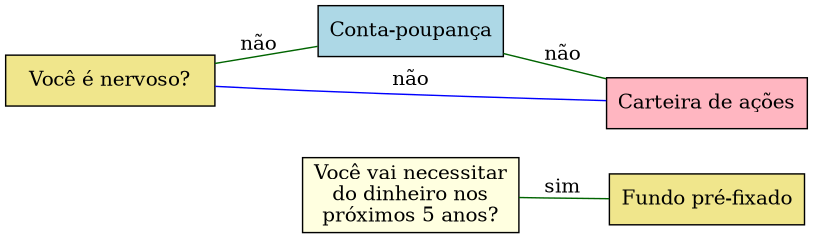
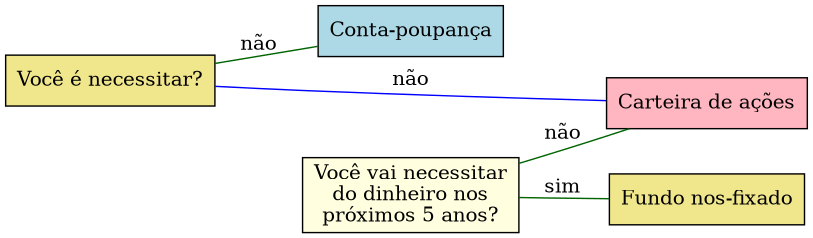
  graph {
    rankdir=LR
    node [color=black fillcolor=khaki shape=rectangle style=filled]
    edge [color=darkgreen]
    "Conta-poupança" [fillcolor=lightblue]
-   "Você é nervoso?"
+   "Você é nervoso?" [label="Você é necessitar?"]
    "Carteira de ações" [fillcolor=lightpink]
    "Você vai necessitar\ndo dinheiro nos\npróximos 5 anos?" [fillcolor=lightyellow]
-   "Fundo pré-fixado"
+   "Fundo pré-fixado" [label="Fundo nos-fixado"]
    "Você é nervoso?" -- "Conta-poupança" [label="não"]
    "Você é nervoso?" -- "Carteira de ações" [color=blue label="não"]
-   "Conta-poupança" -- "Carteira de ações" [label="não"]
+   "Você vai necessitar\ndo dinheiro nos\npróximos 5 anos?" -- "Carteira de ações" [label="não"]
    "Você vai necessitar\ndo dinheiro nos\npróximos 5 anos?" -- "Fundo pré-fixado" [label=sim]
  }
